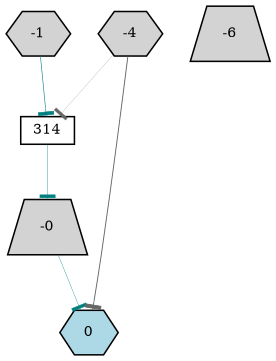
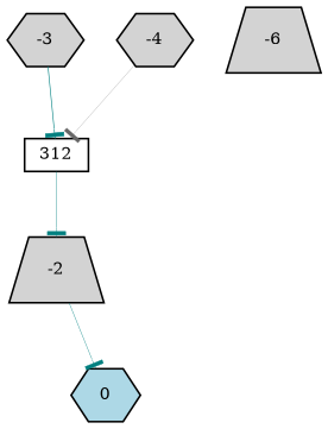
  digraph {
    node [fillcolor=lightgray fontsize=9 shape=hexagon style=filled]
    edge [arrowhead=tee color=teal style=solid]
-   -1 [height=0.2 width=0.2]
-   314 [fillcolor=white height=0.2 shape=box width=0.2]
+   -1 [height=0.2 width=0.2 label=-3]
+   314 [fillcolor=white height=0.2 shape=box width=0.2 label=312]
    0 [fillcolor=lightblue height=0.2 width=0.2]
-   -2 [height=0.2 shape=trapezium width=0.2 label=-0]
+   -2 [height=0.2 shape=trapezium width=0.2]
    n5 [height=0.2 label=-6 shape=trapezium width=0.2]
    -4 [height=0.2 width=0.2]
    -1 -> 314 [penwidth=0.38124094718869783]
    314 -> -2 [penwidth=0.24161426519338733]
    -2 -> 0 [penwidth=0.22403907809440388]
    -4 -> 314 [color=gray40 penwidth=0.1149669708291416]
-   -4 -> 0 [color=gray40 penwidth=0.6080924758204084]
  }
